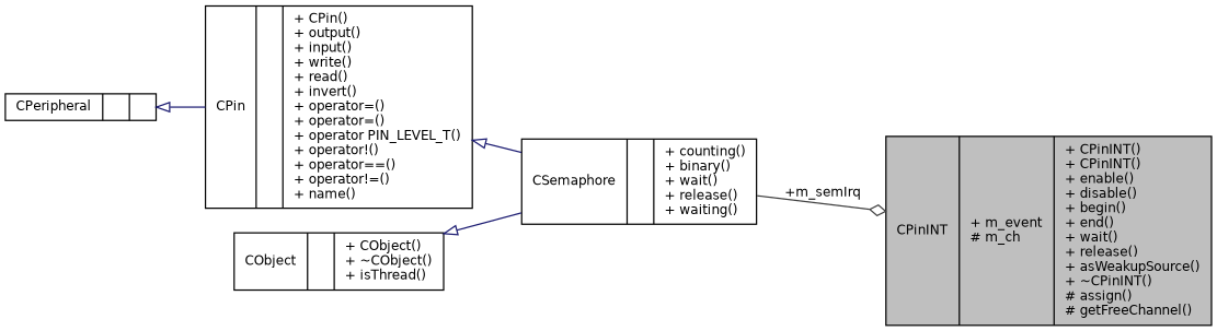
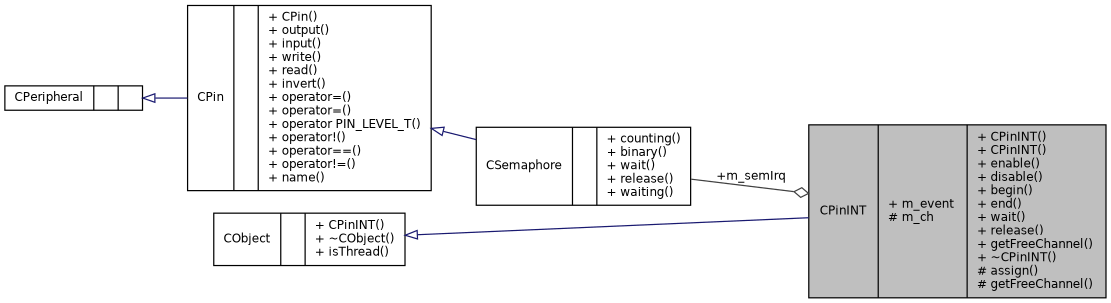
  digraph {
    rankdir=LR
    node [color=black fillcolor=white fontname=Helvetica fontsize=10 shape=record style=filled]
    edge [arrowtail=onormal color=midnightblue dir=back fontname=Helvetica fontsize=10 labelfontname=Helvetica labelfontsize=10 style=solid]
-   n1 [fillcolor=grey75 fontcolor=black height=0.2 label="{CPinINT\n|+ m_event\l# m_ch\l|+ CPinINT()\l+ CPinINT()\l+ enable()\l+ disable()\l+ begin()\l+ end()\l+ wait()\l+ release()\l+ asWeakupSource()\l+ ~CPinINT()\l# assign()\l# getFreeChannel()\l}" width=0.4]
+   n1 [fillcolor=grey75 fontcolor=black height=0.2 label="{CPinINT\n|+ m_event\l# m_ch\l|+ CPinINT()\l+ CPinINT()\l+ enable()\l+ disable()\l+ begin()\l+ end()\l+ wait()\l+ release()\l+ getFreeChannel()\l+ ~CPinINT()\l# assign()\l# getFreeChannel()\l}" width=0.4]
    n2 [height=0.2 label="{CPin\n||+ CPin()\l+ output()\l+ input()\l+ write()\l+ read()\l+ invert()\l+ operator=()\l+ operator=()\l+ operator PIN_LEVEL_T()\l+ operator!()\l+ operator==()\l+ operator!=()\l+ name()\l}" width=0.4]
    n3 [height=0.2 label="{CSemaphore\n||+ counting()\l+ binary()\l+ wait()\l+ release()\l+ waiting()\l}" width=0.4]
    n4 [height=0.2 label="{CPeripheral\n||}" width=0.4]
-   n5 [height=0.2 label="{CObject\n||+ CObject()\l+ ~CObject()\l+ isThread()\l}" width=0.4]
+   n5 [height=0.2 label="{CObject\n||+ CPinINT()\l+ ~CObject()\l+ isThread()\l}" width=0.4]
    n2 -> n3
    n3 -> n1 [arrowhead=odiamond color=grey25 label=" +m_semIrq" arrowtail="" dir=""]
    n4 -> n2
-   n5 -> n3
+   n5 -> n1
  }
